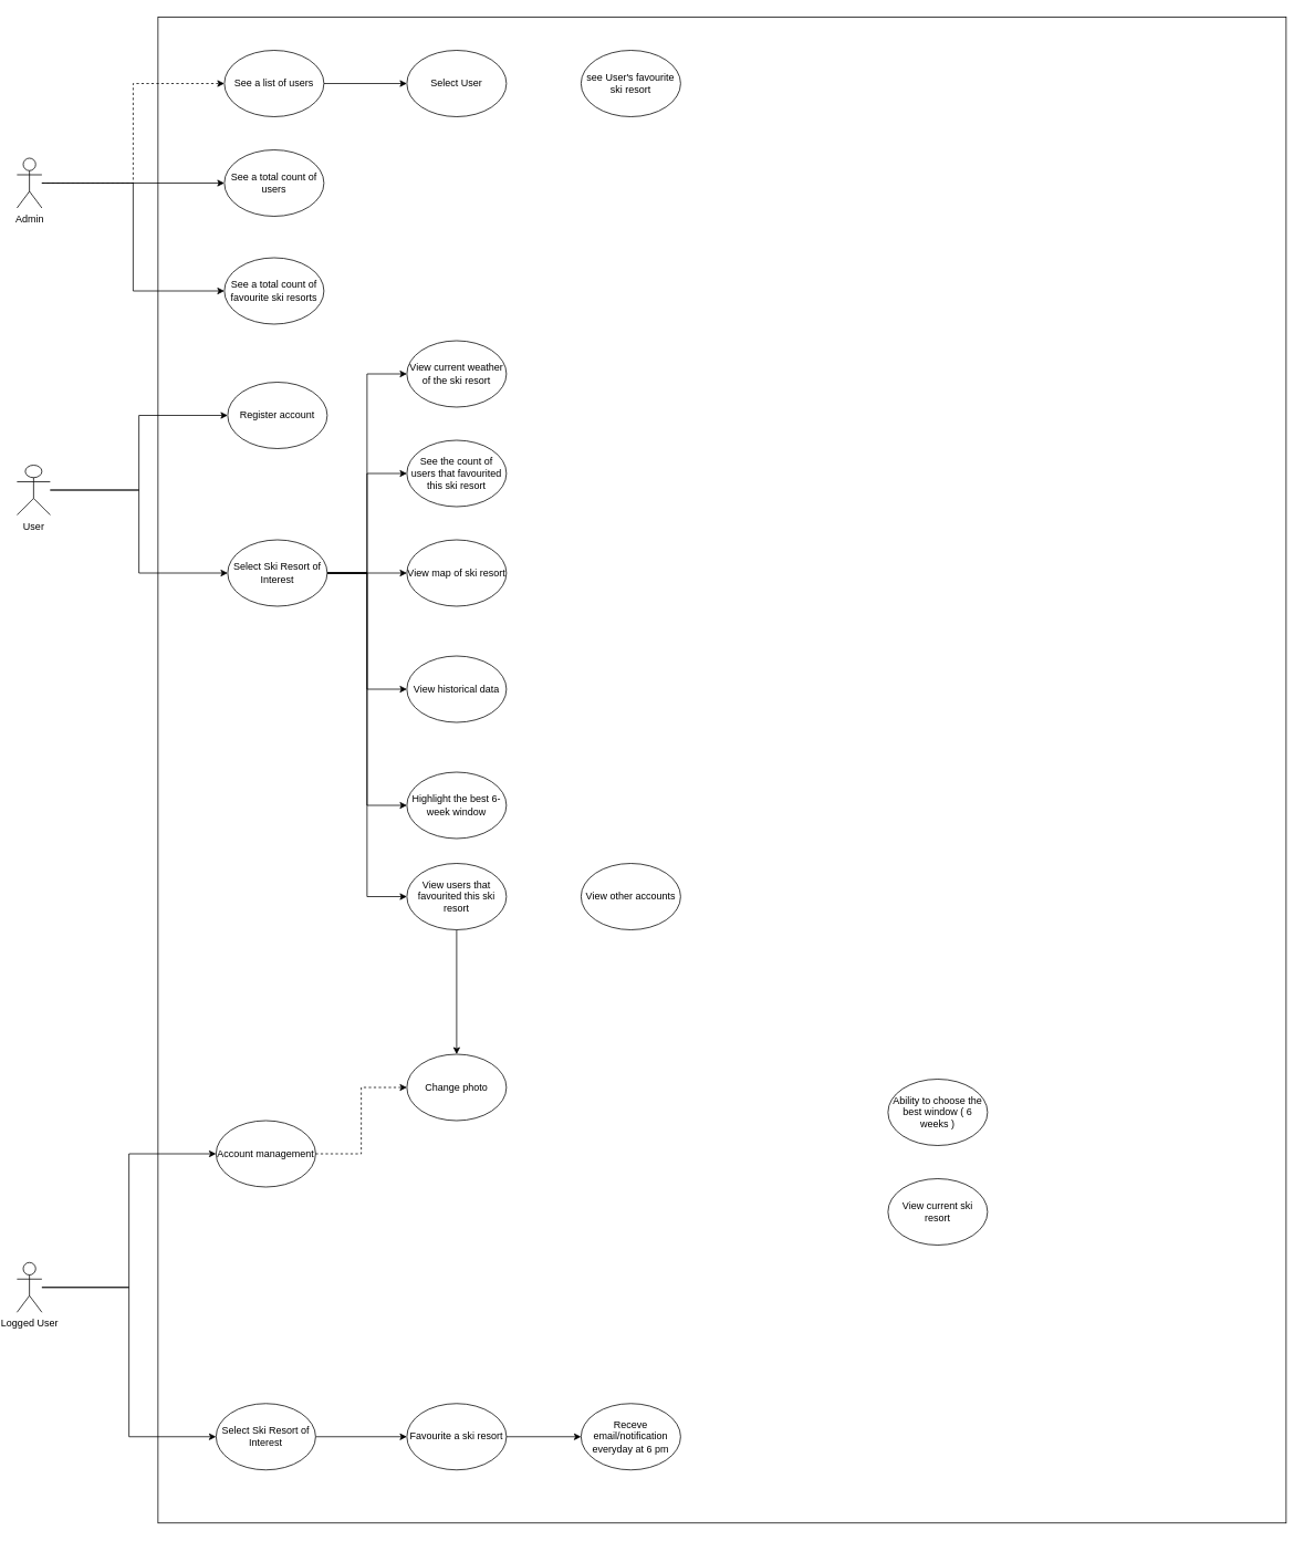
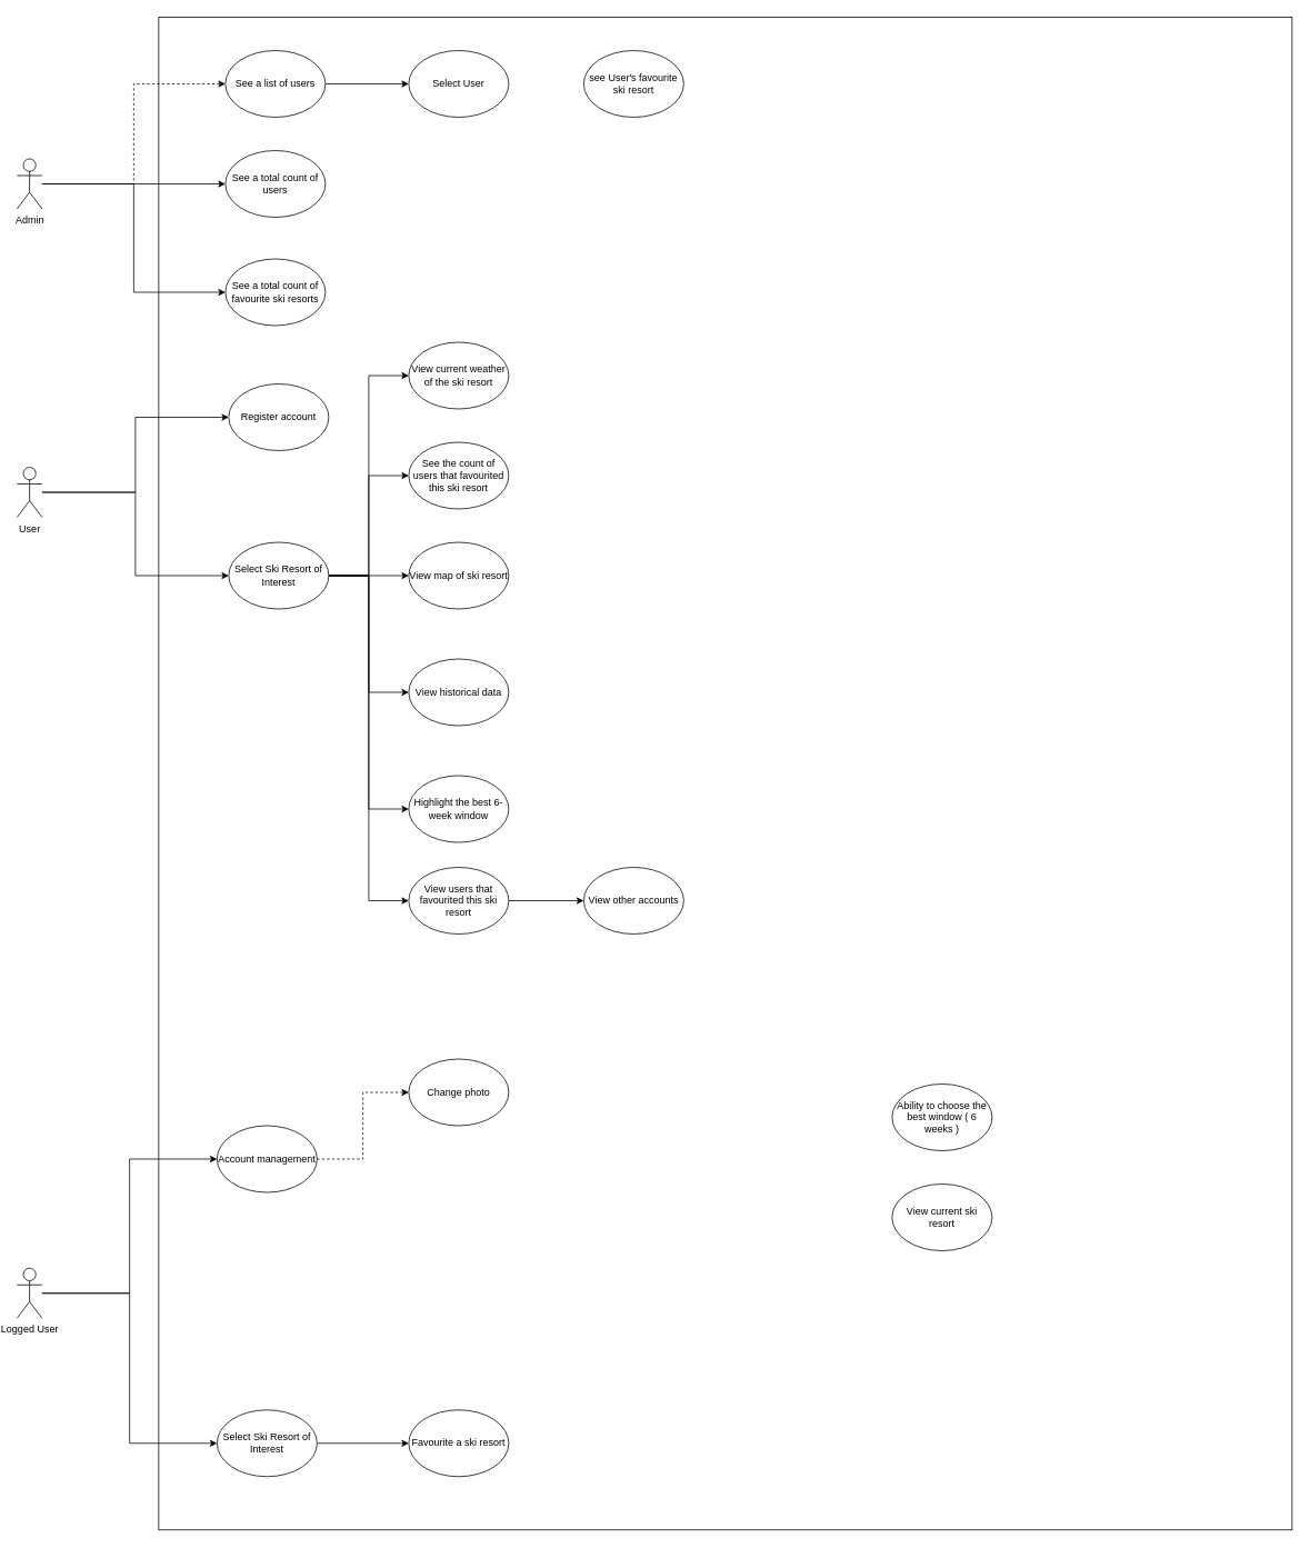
  <mxCell id="0" />
  <mxCell id="1" parent="0" />
  <mxCell id="2" value="" style="rounded=0;whiteSpace=wrap;html=1;" vertex="1" parent="1"><mxGeometry x="190" width="1360" height="1815" as="geometry" y="20" /></mxCell>
  <mxCell id="3" style="edgeStyle=orthogonalEdgeStyle;rounded=0;orthogonalLoop=1;jettySize=auto;html=1;entryX=0;entryY=0.5;entryDx=0;entryDy=0;dashed=1;" edge="1" parent="1" source="6" target="18"><mxGeometry relative="1" as="geometry" /></mxCell>
  <mxCell id="4" style="edgeStyle=orthogonalEdgeStyle;rounded=0;orthogonalLoop=1;jettySize=auto;html=1;entryX=0;entryY=0.5;entryDx=0;entryDy=0;" edge="1" parent="1" source="6" target="20"><mxGeometry relative="1" as="geometry" /></mxCell>
  <mxCell id="5" style="edgeStyle=orthogonalEdgeStyle;rounded=0;orthogonalLoop=1;jettySize=auto;html=1;entryX=0;entryY=0.5;entryDx=0;entryDy=0;" edge="1" parent="1" source="6" target="21"><mxGeometry relative="1" as="geometry" /></mxCell>
  <mxCell id="6" value="Admin&lt;br&gt;" style="shape=umlActor;verticalLabelPosition=bottom;verticalAlign=top;html=1;outlineConnect=0;" vertex="1" parent="1"><mxGeometry x="20" y="190" width="30" height="60" as="geometry" /></mxCell>
  <mxCell id="7" style="edgeStyle=orthogonalEdgeStyle;rounded=0;orthogonalLoop=1;jettySize=auto;html=1;entryX=0;entryY=0.5;entryDx=0;entryDy=0;" edge="1" parent="1" source="9" target="37"><mxGeometry relative="1" as="geometry" /></mxCell>
  <mxCell id="8" style="edgeStyle=orthogonalEdgeStyle;rounded=0;orthogonalLoop=1;jettySize=auto;html=1;entryX=0;entryY=0.5;entryDx=0;entryDy=0;" edge="1" parent="1" source="9" target="26"><mxGeometry relative="1" as="geometry" /></mxCell>
- <mxCell id="9" value="User" style="shape=umlActor;verticalLabelPosition=bottom;verticalAlign=top;html=1;outlineConnect=0;" vertex="1" parent="1"><mxGeometry x="20" y="560" width="40" height="60" as="geometry" /></mxCell>
+ <mxCell id="9" value="User" style="shape=umlActor;verticalLabelPosition=bottom;verticalAlign=top;html=1;outlineConnect=0;" vertex="1" parent="1"><mxGeometry x="20" y="560" width="30" height="60" as="geometry" /></mxCell>
  <mxCell id="10" value="View historical data" style="ellipse;whiteSpace=wrap;html=1;" vertex="1" parent="1"><mxGeometry x="490" y="790" width="120" height="80" as="geometry" /></mxCell>
  <mxCell id="11" value="Ability to choose the best window ( 6 weeks )" style="ellipse;whiteSpace=wrap;html=1;" vertex="1" parent="1"><mxGeometry x="1070" y="1300" width="120" height="80" as="geometry" /></mxCell>
  <mxCell id="12" value="View current ski resort" style="ellipse;whiteSpace=wrap;html=1;" vertex="1" parent="1"><mxGeometry x="1070" y="1420" width="120" height="80" as="geometry" /></mxCell>
- <mxCell id="13" value="Receve email/notification everyday at 6 pm" style="ellipse;whiteSpace=wrap;html=1;" vertex="1" parent="1"><mxGeometry x="700" y="1691" width="120" height="80" as="geometry" /></mxCell>
  <mxCell id="14" value="Change photo" style="ellipse;whiteSpace=wrap;html=1;" vertex="1" parent="1"><mxGeometry x="490" y="1270" width="120" height="80" as="geometry" /></mxCell>
  <mxCell id="15" value="View other accounts" style="ellipse;whiteSpace=wrap;html=1;" vertex="1" parent="1"><mxGeometry x="700" y="1040" width="120" height="80" as="geometry" /></mxCell>
  <mxCell id="16" value="View current weather of the ski resort" style="ellipse;whiteSpace=wrap;html=1;" vertex="1" parent="1"><mxGeometry x="490" y="410" width="120" height="80" as="geometry" /></mxCell>
  <mxCell id="17" style="edgeStyle=orthogonalEdgeStyle;rounded=0;orthogonalLoop=1;jettySize=auto;html=1;entryX=0;entryY=0.5;entryDx=0;entryDy=0;" edge="1" parent="1" source="18" target="30"><mxGeometry relative="1" as="geometry" /></mxCell>
  <mxCell id="18" value="See a list of users" style="ellipse;whiteSpace=wrap;html=1;" vertex="1" parent="1"><mxGeometry x="270" y="60" width="120" height="80" as="geometry" /></mxCell>
  <mxCell id="19" value="see User's favourite ski resort" style="ellipse;whiteSpace=wrap;html=1;" vertex="1" parent="1"><mxGeometry x="700" y="60" width="120" height="80" as="geometry" /></mxCell>
  <mxCell id="20" value="See a total count of users" style="ellipse;whiteSpace=wrap;html=1;" vertex="1" parent="1"><mxGeometry x="270" y="180" width="120" height="80" as="geometry" /></mxCell>
  <mxCell id="21" value="See a total count of favourite ski resorts" style="ellipse;whiteSpace=wrap;html=1;" vertex="1" parent="1"><mxGeometry x="270" y="310" width="120" height="80" as="geometry" /></mxCell>
  <mxCell id="22" style="edgeStyle=orthogonalEdgeStyle;rounded=0;orthogonalLoop=1;jettySize=auto;html=1;entryX=0;entryY=0.5;entryDx=0;entryDy=0;" edge="1" parent="1" source="24" target="39"><mxGeometry relative="1" as="geometry" /></mxCell>
  <mxCell id="23" style="edgeStyle=orthogonalEdgeStyle;rounded=0;orthogonalLoop=1;jettySize=auto;html=1;entryX=0;entryY=0.5;entryDx=0;entryDy=0;" edge="1" parent="1" source="24" target="42"><mxGeometry relative="1" as="geometry" /></mxCell>
  <mxCell id="24" value="Logged User" style="shape=umlActor;verticalLabelPosition=bottom;verticalAlign=top;html=1;outlineConnect=0;" vertex="1" parent="1"><mxGeometry x="20" y="1521" width="30" height="60" as="geometry" /></mxCell>
  <mxCell id="25" value="See the count of users that favourited this ski resort" style="ellipse;whiteSpace=wrap;html=1;" vertex="1" parent="1"><mxGeometry x="490" y="530" width="120" height="80" as="geometry" /></mxCell>
  <mxCell id="26" value="Register account" style="ellipse;whiteSpace=wrap;html=1;" vertex="1" parent="1"><mxGeometry x="274" y="460" width="120" height="80" as="geometry" /></mxCell>
  <mxCell id="27" value="View map of ski resort" style="ellipse;whiteSpace=wrap;html=1;" vertex="1" parent="1"><mxGeometry x="490" y="650" width="120" height="80" as="geometry" /></mxCell>
- <mxCell id="28" style="edgeStyle=orthogonalEdgeStyle;rounded=0;orthogonalLoop=1;jettySize=auto;html=1;entryX=0;entryY=0.5;entryDx=0;entryDy=0;" edge="1" parent="1" source="29" target="13"><mxGeometry relative="1" as="geometry" /></mxCell>
  <mxCell id="29" value="Favourite a ski resort" style="ellipse;whiteSpace=wrap;html=1;" vertex="1" parent="1"><mxGeometry x="490" y="1691" width="120" height="80" as="geometry" /></mxCell>
  <mxCell id="30" value="Select User" style="ellipse;whiteSpace=wrap;html=1;" vertex="1" parent="1"><mxGeometry x="490" y="60" width="120" height="80" as="geometry" /></mxCell>
  <mxCell id="31" style="edgeStyle=orthogonalEdgeStyle;rounded=0;orthogonalLoop=1;jettySize=auto;html=1;entryX=0;entryY=0.5;entryDx=0;entryDy=0;" edge="1" parent="1" source="37" target="16"><mxGeometry relative="1" as="geometry" /></mxCell>
  <mxCell id="32" style="edgeStyle=orthogonalEdgeStyle;rounded=0;orthogonalLoop=1;jettySize=auto;html=1;entryX=0;entryY=0.5;entryDx=0;entryDy=0;" edge="1" parent="1" source="37" target="25"><mxGeometry relative="1" as="geometry" /></mxCell>
  <mxCell id="33" style="edgeStyle=orthogonalEdgeStyle;rounded=0;orthogonalLoop=1;jettySize=auto;html=1;entryX=0;entryY=0.5;entryDx=0;entryDy=0;" edge="1" parent="1" source="37" target="27"><mxGeometry relative="1" as="geometry" /></mxCell>
  <mxCell id="34" style="edgeStyle=orthogonalEdgeStyle;rounded=0;orthogonalLoop=1;jettySize=auto;html=1;entryX=0;entryY=0.5;entryDx=0;entryDy=0;" edge="1" parent="1" source="37" target="10"><mxGeometry relative="1" as="geometry" /></mxCell>
  <mxCell id="35" style="edgeStyle=orthogonalEdgeStyle;rounded=0;orthogonalLoop=1;jettySize=auto;html=1;entryX=0;entryY=0.5;entryDx=0;entryDy=0;" edge="1" parent="1" source="37" target="40"><mxGeometry relative="1" as="geometry" /></mxCell>
  <mxCell id="36" style="edgeStyle=orthogonalEdgeStyle;rounded=0;orthogonalLoop=1;jettySize=auto;html=1;entryX=0;entryY=0.5;entryDx=0;entryDy=0;" edge="1" parent="1" source="37" target="44"><mxGeometry relative="1" as="geometry" /></mxCell>
  <mxCell id="37" value="Select Ski Resort of Interest" style="ellipse;whiteSpace=wrap;html=1;" vertex="1" parent="1"><mxGeometry x="274" y="650" width="120" height="80" as="geometry" /></mxCell>
  <mxCell id="38" style="edgeStyle=orthogonalEdgeStyle;rounded=0;orthogonalLoop=1;jettySize=auto;html=1;entryX=0;entryY=0.5;entryDx=0;entryDy=0;" edge="1" parent="1" source="39" target="29"><mxGeometry relative="1" as="geometry" /></mxCell>
  <mxCell id="39" value="Select Ski Resort of Interest" style="ellipse;whiteSpace=wrap;html=1;" vertex="1" parent="1"><mxGeometry x="260" y="1691" width="120" height="80" as="geometry" /></mxCell>
  <mxCell id="40" value="Highlight the best 6-week window" style="ellipse;whiteSpace=wrap;html=1;" vertex="1" parent="1"><mxGeometry x="490" y="930" width="120" height="80" as="geometry" /></mxCell>
  <mxCell id="41" style="edgeStyle=orthogonalEdgeStyle;rounded=0;orthogonalLoop=1;jettySize=auto;html=1;entryX=0;entryY=0.5;entryDx=0;entryDy=0;dashed=1;" edge="1" parent="1" source="42" target="14"><mxGeometry relative="1" as="geometry" /></mxCell>
  <mxCell id="42" value="Account management" style="ellipse;whiteSpace=wrap;html=1;" vertex="1" parent="1"><mxGeometry x="260" y="1350" width="120" height="80" as="geometry" /></mxCell>
- <mxCell id="43" style="edgeStyle=orthogonalEdgeStyle;rounded=0;orthogonalLoop=1;jettySize=auto;html=1;" edge="1" parent="1" source="44" target="14"><mxGeometry relative="1" as="geometry" /></mxCell>
+ <mxCell id="43" style="edgeStyle=orthogonalEdgeStyle;rounded=0;orthogonalLoop=1;jettySize=auto;html=1;entryX=0;entryY=0.5;entryDx=0;entryDy=0;" edge="1" parent="1" source="44" target="15"><mxGeometry relative="1" as="geometry" /></mxCell>
  <mxCell id="44" value="View users that favourited this ski resort" style="ellipse;whiteSpace=wrap;html=1;" vertex="1" parent="1"><mxGeometry x="490" y="1040" width="120" height="80" as="geometry" /></mxCell>
